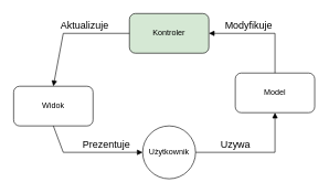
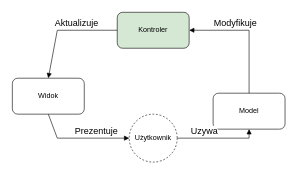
  <mxCell id="0" />
  <mxCell id="1" parent="0" />
  <mxCell id="2" value="Kontroler" style="rounded=1;whiteSpace=wrap;html=1;fillColor=#d5e8d4;" vertex="1" parent="1"><mxGeometry x="195" y="20" width="120" height="60" as="geometry" /></mxCell>
  <mxCell id="3" value="Widok" style="rounded=1;whiteSpace=wrap;html=1;" vertex="1" parent="1"><mxGeometry x="20" y="130" width="120" height="60" as="geometry" /></mxCell>
- <mxCell id="4" value="Model" style="rounded=1;whiteSpace=wrap;html=1;" vertex="1" parent="1"><mxGeometry x="355" y="110" width="120" height="60" as="geometry" /></mxCell>
- <mxCell id="5" value="Użytkownik" style="ellipse;whiteSpace=wrap;html=1;aspect=fixed;" vertex="1" parent="1"><mxGeometry x="215" y="190" width="80" height="80" as="geometry" /></mxCell>
+ <mxCell id="4" value="Model" style="rounded=1;whiteSpace=wrap;html=1;" vertex="1" parent="1"><mxGeometry x="355" y="155" width="120" height="60" as="geometry" /></mxCell>
+ <mxCell id="5" value="Użytkownik" style="ellipse;whiteSpace=wrap;html=1;aspect=fixed;dashed=1;" vertex="1" parent="1"><mxGeometry x="215" y="190" width="80" height="80" as="geometry" /></mxCell>
  <mxCell id="6" value="&lt;font style=&quot;font-size: 15px&quot;&gt;Aktualizuje&lt;/font&gt;" style="html=1;verticalAlign=bottom;endArrow=block;rounded=0;exitX=0;exitY=0.5;exitDx=0;exitDy=0;entryX=0.5;entryY=0;entryDx=0;entryDy=0;" edge="1" parent="1" source="2" target="3"><mxGeometry x="-0.25" width="80" relative="1" as="geometry"><mxPoint x="45" y="210" as="sourcePoint" /><mxPoint x="125" y="210" as="targetPoint" /><Array as="points"><mxPoint x="95" y="50" /></Array><mxPoint as="offset" /></mxGeometry></mxCell>
  <mxCell id="7" value="&lt;font style=&quot;font-size: 15px&quot;&gt;Modyfikuje&lt;/font&gt;" style="html=1;verticalAlign=bottom;endArrow=block;rounded=0;exitX=0.5;exitY=0;exitDx=0;exitDy=0;entryX=1;entryY=0.5;entryDx=0;entryDy=0;" edge="1" parent="1" source="4" target="2"><mxGeometry x="0.25" width="80" relative="1" as="geometry"><mxPoint x="485" y="30" as="sourcePoint" /><mxPoint x="385" y="90" as="targetPoint" /><Array as="points"><mxPoint x="415" y="50" /></Array><mxPoint as="offset" /></mxGeometry></mxCell>
  <mxCell id="8" value="&lt;font style=&quot;font-size: 15px&quot;&gt;Prezentuje&lt;/font&gt;" style="html=1;verticalAlign=bottom;endArrow=block;rounded=0;exitX=0.5;exitY=1;exitDx=0;exitDy=0;entryX=0;entryY=0.5;entryDx=0;entryDy=0;" edge="1" parent="1" source="3" target="5"><mxGeometry x="0.333" width="80" relative="1" as="geometry"><mxPoint x="215" y="70" as="sourcePoint" /><mxPoint x="115" y="130" as="targetPoint" /><Array as="points"><mxPoint x="95" y="230" /></Array><mxPoint as="offset" /></mxGeometry></mxCell>
  <mxCell id="9" value="&lt;font style=&quot;font-size: 15px&quot;&gt;Uzywa&lt;/font&gt;" style="html=1;verticalAlign=bottom;endArrow=block;rounded=0;exitX=1;exitY=0.5;exitDx=0;exitDy=0;entryX=0.5;entryY=1;entryDx=0;entryDy=0;" edge="1" parent="1" source="5" target="4"><mxGeometry x="-0.333" width="80" relative="1" as="geometry"><mxPoint x="355" y="220" as="sourcePoint" /><mxPoint x="475" y="280" as="targetPoint" /><Array as="points"><mxPoint x="415" y="230" /></Array><mxPoint as="offset" /></mxGeometry></mxCell>
